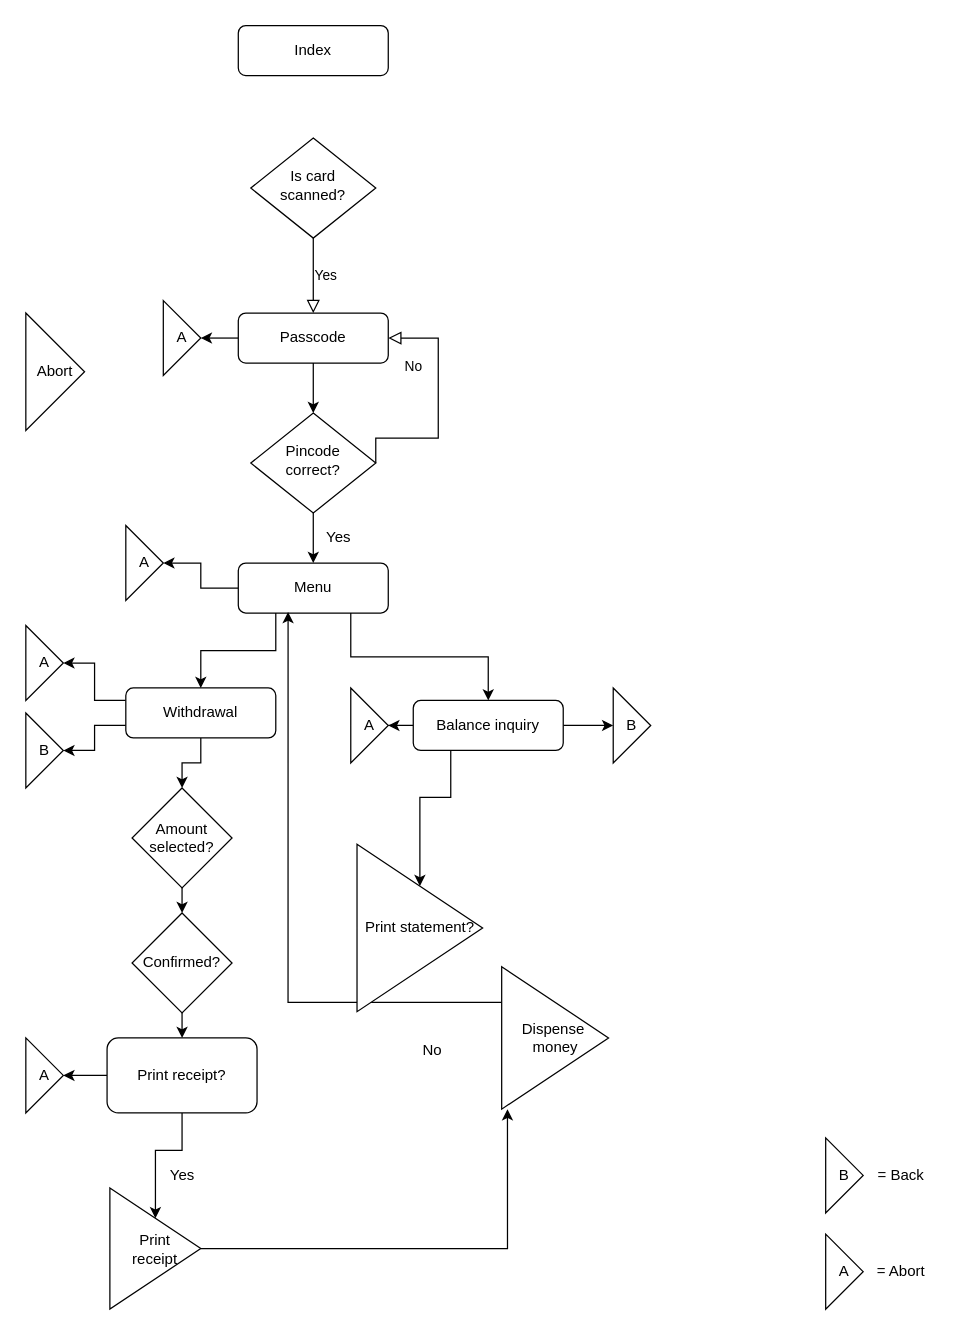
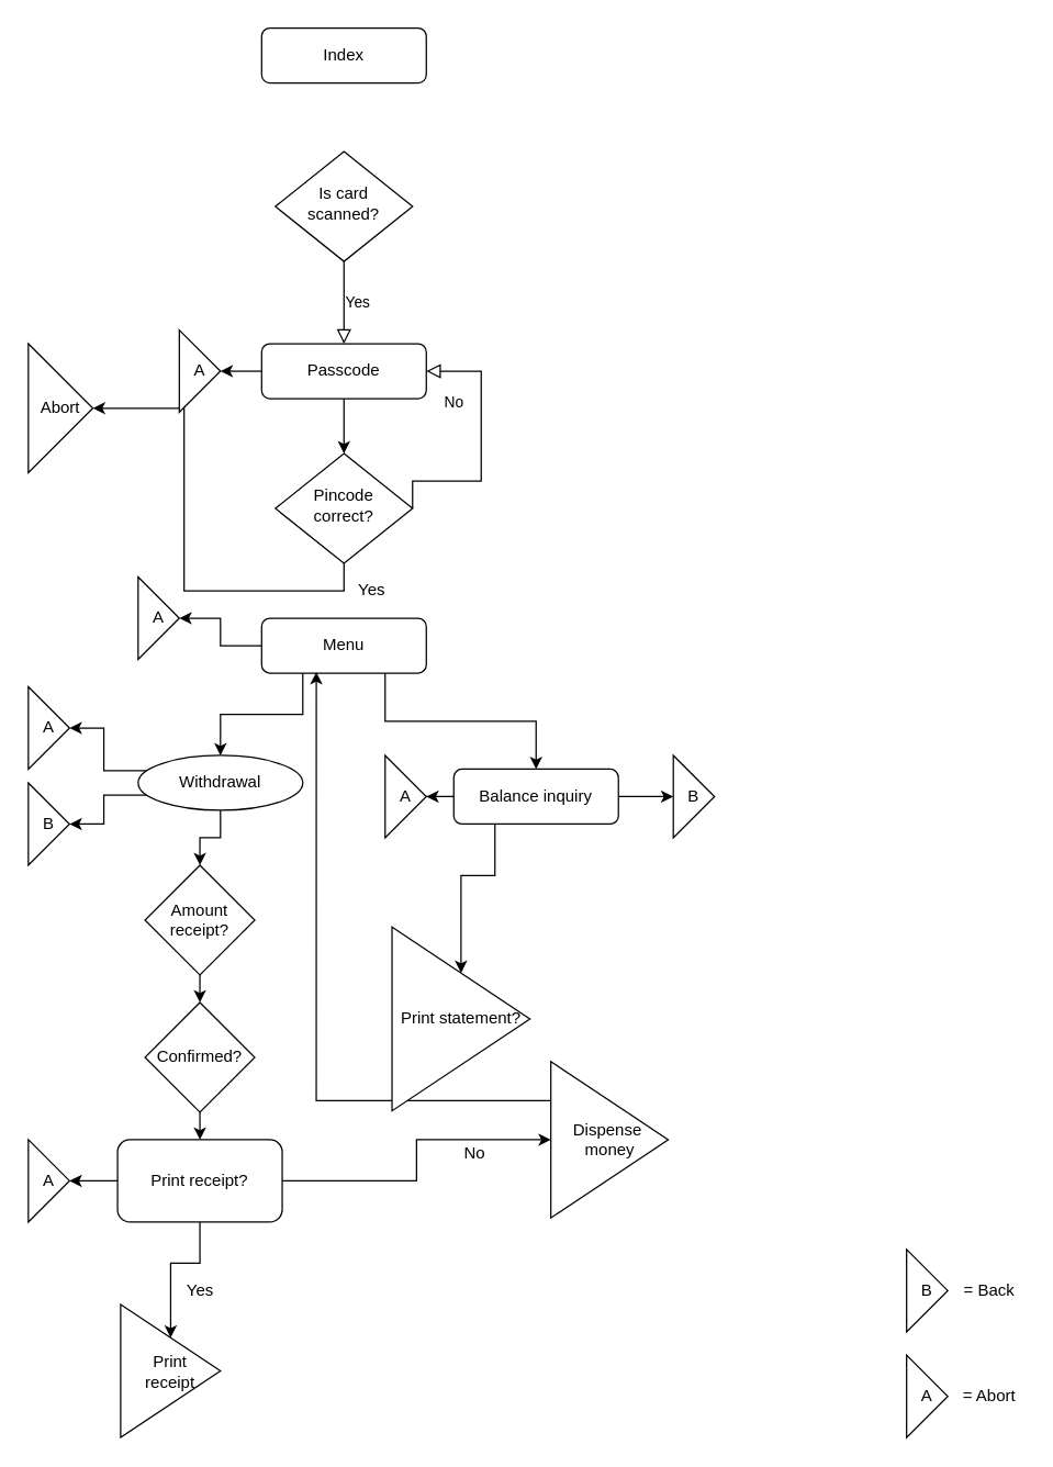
  <mxCell id="0" />
  <mxCell id="1" parent="0" />
  <mxCell id="2" value="Index" style="rounded=1;whiteSpace=wrap;html=1;fontSize=12;glass=0;strokeWidth=1;shadow=0;" parent="1" vertex="1"><mxGeometry x="190" y="20" width="120" height="40" as="geometry" /></mxCell>
  <mxCell id="3" value="Is card scanned?" style="rhombus;whiteSpace=wrap;html=1;shadow=0;fontFamily=Helvetica;fontSize=12;align=center;strokeWidth=1;spacing=6;spacingTop=-4;" parent="1" vertex="1"><mxGeometry x="200" y="110" width="100" height="80" as="geometry" /></mxCell>
  <mxCell id="4" value="No" style="rounded=0;html=1;jettySize=auto;orthogonalLoop=1;fontSize=11;endArrow=block;endFill=0;endSize=8;strokeWidth=1;shadow=0;labelBackgroundColor=none;edgeStyle=orthogonalEdgeStyle;exitX=1;exitY=0.5;exitDx=0;exitDy=0;entryX=1;entryY=0.5;entryDx=0;entryDy=0;" parent="1" source="14" target="12" edge="1"><mxGeometry x="0.333" y="20" relative="1" as="geometry"><mxPoint as="offset" /><mxPoint x="330" y="270" as="sourcePoint" /><mxPoint x="504" y="320" as="targetPoint" /><Array as="points"><mxPoint x="300" y="350" /><mxPoint x="350" y="350" /><mxPoint x="350" y="270" /></Array></mxGeometry></mxCell>
  <mxCell id="5" value="Yes" style="edgeStyle=orthogonalEdgeStyle;rounded=0;html=1;jettySize=auto;orthogonalLoop=1;fontSize=11;endArrow=block;endFill=0;endSize=8;strokeWidth=1;shadow=0;labelBackgroundColor=none;exitX=0.5;exitY=1;exitDx=0;exitDy=0;" parent="1" source="3" target="12" edge="1"><mxGeometry y="10" relative="1" as="geometry"><mxPoint as="offset" /><mxPoint x="280" y="290" as="sourcePoint" /></mxGeometry></mxCell>
  <mxCell id="6" style="edgeStyle=orthogonalEdgeStyle;rounded=0;orthogonalLoop=1;jettySize=auto;html=1;exitX=0.25;exitY=1;exitDx=0;exitDy=0;" parent="1" source="9" target="19" edge="1"><mxGeometry relative="1" as="geometry" /></mxCell>
  <mxCell id="7" style="edgeStyle=orthogonalEdgeStyle;rounded=0;orthogonalLoop=1;jettySize=auto;html=1;exitX=0.75;exitY=1;exitDx=0;exitDy=0;entryX=0.5;entryY=0;entryDx=0;entryDy=0;" parent="1" source="9" target="23" edge="1"><mxGeometry relative="1" as="geometry" /></mxCell>
  <mxCell id="8" style="edgeStyle=orthogonalEdgeStyle;rounded=0;orthogonalLoop=1;jettySize=auto;html=1;exitX=0;exitY=0.5;exitDx=0;exitDy=0;entryX=1;entryY=0.5;entryDx=0;entryDy=0;" edge="1" parent="1" source="9" target="28"><mxGeometry relative="1" as="geometry" /></mxCell>
  <mxCell id="9" value="Menu" style="rounded=1;whiteSpace=wrap;html=1;fontSize=12;glass=0;strokeWidth=1;shadow=0;" parent="1" vertex="1"><mxGeometry x="190" y="450" width="120" height="40" as="geometry" /></mxCell>
  <mxCell id="10" style="edgeStyle=orthogonalEdgeStyle;rounded=0;orthogonalLoop=1;jettySize=auto;html=1;exitX=0.5;exitY=1;exitDx=0;exitDy=0;entryX=0.5;entryY=0;entryDx=0;entryDy=0;" parent="1" source="12" target="14" edge="1"><mxGeometry relative="1" as="geometry" /></mxCell>
  <mxCell id="11" style="edgeStyle=orthogonalEdgeStyle;rounded=0;orthogonalLoop=1;jettySize=auto;html=1;exitX=0;exitY=0.5;exitDx=0;exitDy=0;entryX=1;entryY=0.5;entryDx=0;entryDy=0;" edge="1" parent="1" source="12" target="27"><mxGeometry relative="1" as="geometry" /></mxCell>
  <mxCell id="12" value="Passcode" style="rounded=1;whiteSpace=wrap;html=1;fontSize=12;glass=0;strokeWidth=1;shadow=0;" parent="1" vertex="1"><mxGeometry x="190" y="250" width="120" height="40" as="geometry" /></mxCell>
- <mxCell id="13" style="edgeStyle=orthogonalEdgeStyle;rounded=0;orthogonalLoop=1;jettySize=auto;html=1;exitX=0.5;exitY=1;exitDx=0;exitDy=0;entryX=0.5;entryY=0;entryDx=0;entryDy=0;" parent="1" source="14" target="9" edge="1"><mxGeometry relative="1" as="geometry" /></mxCell>
+ <mxCell id="13" style="edgeStyle=orthogonalEdgeStyle;rounded=0;orthogonalLoop=1;jettySize=auto;html=1;exitX=0.5;exitY=1;exitDx=0;exitDy=0;" parent="1" source="14" target="26" edge="1"><mxGeometry relative="1" as="geometry" /></mxCell>
  <mxCell id="14" value="Pincode correct?" style="rhombus;whiteSpace=wrap;html=1;shadow=0;fontFamily=Helvetica;fontSize=12;align=center;strokeWidth=1;spacing=6;spacingTop=-4;" parent="1" vertex="1"><mxGeometry x="200" y="330" width="100" height="80" as="geometry" /></mxCell>
  <mxCell id="15" value="Yes" style="text;html=1;align=center;verticalAlign=middle;resizable=0;points=[];autosize=1;" parent="1" vertex="1"><mxGeometry x="255" y="420" width="30" height="20" as="geometry" /></mxCell>
  <mxCell id="16" style="edgeStyle=orthogonalEdgeStyle;rounded=0;orthogonalLoop=1;jettySize=auto;html=1;entryX=1;entryY=0.5;entryDx=0;entryDy=0;exitX=0;exitY=0.25;exitDx=0;exitDy=0;" edge="1" parent="1" source="19" target="29"><mxGeometry relative="1" as="geometry"><mxPoint x="90" y="560" as="sourcePoint" /></mxGeometry></mxCell>
  <mxCell id="17" style="edgeStyle=orthogonalEdgeStyle;rounded=0;orthogonalLoop=1;jettySize=auto;html=1;exitX=0.5;exitY=1;exitDx=0;exitDy=0;" edge="1" parent="1" source="19" target="36"><mxGeometry relative="1" as="geometry" /></mxCell>
  <mxCell id="18" style="edgeStyle=orthogonalEdgeStyle;rounded=0;orthogonalLoop=1;jettySize=auto;html=1;exitX=0;exitY=0.75;exitDx=0;exitDy=0;entryX=1;entryY=0.5;entryDx=0;entryDy=0;" edge="1" parent="1" source="19" target="50"><mxGeometry relative="1" as="geometry" /></mxCell>
- <mxCell id="19" value="Withdrawal" style="rounded=1;whiteSpace=wrap;html=1;fontSize=12;glass=0;strokeWidth=1;shadow=0;" parent="1" vertex="1"><mxGeometry x="100" y="550" width="120" height="40" as="geometry" /></mxCell>
+ <mxCell id="19" value="Withdrawal" style="ellipse;whiteSpace=wrap;html=1;fontSize=12;glass=0;strokeWidth=1;shadow=0;" parent="1" vertex="1"><mxGeometry x="100" y="550" width="120" height="40" as="geometry" /></mxCell>
  <mxCell id="20" style="edgeStyle=orthogonalEdgeStyle;rounded=0;orthogonalLoop=1;jettySize=auto;html=1;exitX=0;exitY=0.5;exitDx=0;exitDy=0;" edge="1" parent="1" source="23" target="30"><mxGeometry relative="1" as="geometry" /></mxCell>
  <mxCell id="21" style="edgeStyle=orthogonalEdgeStyle;rounded=0;orthogonalLoop=1;jettySize=auto;html=1;exitX=0.25;exitY=1;exitDx=0;exitDy=0;" edge="1" parent="1" source="23" target="46"><mxGeometry relative="1" as="geometry"><mxPoint x="375.5" y="652.581" as="targetPoint" /></mxGeometry></mxCell>
  <mxCell id="22" style="edgeStyle=orthogonalEdgeStyle;rounded=0;orthogonalLoop=1;jettySize=auto;html=1;exitX=1;exitY=0.5;exitDx=0;exitDy=0;entryX=0;entryY=0.5;entryDx=0;entryDy=0;" edge="1" parent="1" source="23" target="49"><mxGeometry relative="1" as="geometry" /></mxCell>
  <mxCell id="23" value="Balance inquiry" style="rounded=1;whiteSpace=wrap;html=1;fontSize=12;glass=0;strokeWidth=1;shadow=0;" parent="1" vertex="1"><mxGeometry x="330" y="560" width="120" height="40" as="geometry" /></mxCell>
  <mxCell id="24" value="A" style="triangle;whiteSpace=wrap;html=1;" vertex="1" parent="1"><mxGeometry x="660" y="987" width="30" height="60" as="geometry" /></mxCell>
  <mxCell id="25" value="= Abort" style="text;html=1;align=center;verticalAlign=middle;resizable=0;points=[];autosize=1;" vertex="1" parent="1"><mxGeometry x="695" y="1007" width="50" height="20" as="geometry" /></mxCell>
  <mxCell id="26" value="Abort" style="triangle;whiteSpace=wrap;html=1;" vertex="1" parent="1"><mxGeometry x="20" y="250" width="47" height="94" as="geometry" /></mxCell>
  <mxCell id="27" value="A" style="triangle;whiteSpace=wrap;html=1;" vertex="1" parent="1"><mxGeometry x="130" y="240" width="30" height="60" as="geometry" /></mxCell>
  <mxCell id="28" value="A" style="triangle;whiteSpace=wrap;html=1;" vertex="1" parent="1"><mxGeometry x="100" y="420" width="30" height="60" as="geometry" /></mxCell>
  <mxCell id="29" value="A" style="triangle;whiteSpace=wrap;html=1;" vertex="1" parent="1"><mxGeometry x="20" y="500" width="30" height="60" as="geometry" /></mxCell>
  <mxCell id="30" value="A" style="triangle;whiteSpace=wrap;html=1;" vertex="1" parent="1"><mxGeometry x="280" y="550" width="30" height="60" as="geometry" /></mxCell>
  <mxCell id="31" style="edgeStyle=orthogonalEdgeStyle;rounded=0;orthogonalLoop=1;jettySize=auto;html=1;exitX=0.5;exitY=1;exitDx=0;exitDy=0;" edge="1" parent="1" source="34" target="42"><mxGeometry relative="1" as="geometry"><mxPoint x="150" y="920" as="targetPoint" /></mxGeometry></mxCell>
+ <mxCell id="32" style="edgeStyle=orthogonalEdgeStyle;rounded=0;orthogonalLoop=1;jettySize=auto;html=1;exitX=1;exitY=0.5;exitDx=0;exitDy=0;entryX=0;entryY=0.5;entryDx=0;entryDy=0;" edge="1" parent="1" source="34" target="40"><mxGeometry relative="1" as="geometry"><mxPoint x="300" y="810" as="targetPoint" /></mxGeometry></mxCell>
  <mxCell id="33" style="edgeStyle=orthogonalEdgeStyle;rounded=0;orthogonalLoop=1;jettySize=auto;html=1;exitX=0;exitY=0.5;exitDx=0;exitDy=0;entryX=1;entryY=0.5;entryDx=0;entryDy=0;" edge="1" parent="1" source="34" target="45"><mxGeometry relative="1" as="geometry"><mxPoint x="60" y="860" as="targetPoint" /></mxGeometry></mxCell>
  <mxCell id="34" value="Print receipt?" style="rounded=1;whiteSpace=wrap;html=1;" vertex="1" parent="1"><mxGeometry x="85" y="830" width="120" height="60" as="geometry" /></mxCell>
  <mxCell id="35" style="edgeStyle=orthogonalEdgeStyle;rounded=0;orthogonalLoop=1;jettySize=auto;html=1;exitX=0.5;exitY=1;exitDx=0;exitDy=0;entryX=0.5;entryY=0;entryDx=0;entryDy=0;" edge="1" parent="1" source="36" target="44"><mxGeometry relative="1" as="geometry" /></mxCell>
- <mxCell id="36" value="Amount&lt;br&gt;selected?" style="rhombus;whiteSpace=wrap;html=1;" vertex="1" parent="1"><mxGeometry x="105" y="630" width="80" height="80" as="geometry" /></mxCell>
+ <mxCell id="36" value="Amount&lt;br&gt;receipt?" style="rhombus;whiteSpace=wrap;html=1;" vertex="1" parent="1"><mxGeometry x="105" y="630" width="80" height="80" as="geometry" /></mxCell>
  <mxCell id="37" value="Yes" style="text;html=1;align=center;verticalAlign=middle;resizable=0;points=[];autosize=1;" vertex="1" parent="1"><mxGeometry x="130" y="930" width="30" height="20" as="geometry" /></mxCell>
  <mxCell id="38" value="No" style="text;html=1;align=center;verticalAlign=middle;resizable=0;points=[];autosize=1;" vertex="1" parent="1"><mxGeometry x="330" y="830" width="30" height="20" as="geometry" /></mxCell>
  <mxCell id="39" style="edgeStyle=orthogonalEdgeStyle;rounded=0;orthogonalLoop=1;jettySize=auto;html=1;exitX=0;exitY=0.25;exitDx=0;exitDy=0;entryX=0.332;entryY=0.98;entryDx=0;entryDy=0;entryPerimeter=0;" edge="1" parent="1" source="40" target="9"><mxGeometry relative="1" as="geometry" /></mxCell>
  <mxCell id="40" value="Dispense&amp;nbsp;&lt;br&gt;money" style="triangle;whiteSpace=wrap;html=1;" vertex="1" parent="1"><mxGeometry x="400.75" y="773" width="85.5" height="114" as="geometry" /></mxCell>
- <mxCell id="41" style="edgeStyle=orthogonalEdgeStyle;rounded=0;orthogonalLoop=1;jettySize=auto;html=1;exitX=1;exitY=0.5;exitDx=0;exitDy=0;entryX=0.054;entryY=1;entryDx=0;entryDy=0;entryPerimeter=0;" edge="1" parent="1" source="42" target="40"><mxGeometry relative="1" as="geometry"><mxPoint x="300" y="870" as="targetPoint" /></mxGeometry></mxCell>
  <mxCell id="42" value="Print&lt;br&gt;receipt" style="triangle;whiteSpace=wrap;html=1;" vertex="1" parent="1"><mxGeometry x="87.25" y="950" width="72.75" height="97" as="geometry" /></mxCell>
  <mxCell id="43" style="edgeStyle=orthogonalEdgeStyle;rounded=0;orthogonalLoop=1;jettySize=auto;html=1;exitX=0.5;exitY=1;exitDx=0;exitDy=0;entryX=0.5;entryY=0;entryDx=0;entryDy=0;" edge="1" parent="1" source="44" target="34"><mxGeometry relative="1" as="geometry" /></mxCell>
  <mxCell id="44" value="Confirmed?" style="rhombus;whiteSpace=wrap;html=1;" vertex="1" parent="1"><mxGeometry x="105" y="730" width="80" height="80" as="geometry" /></mxCell>
  <mxCell id="45" value="A" style="triangle;whiteSpace=wrap;html=1;" vertex="1" parent="1"><mxGeometry x="20" y="830" width="30" height="60" as="geometry" /></mxCell>
  <mxCell id="46" value="Print statement?" style="triangle;whiteSpace=wrap;html=1;" vertex="1" parent="1"><mxGeometry x="285" y="675" width="100.5" height="134" as="geometry" /></mxCell>
  <mxCell id="47" value="B" style="triangle;whiteSpace=wrap;html=1;" vertex="1" parent="1"><mxGeometry x="660" y="910" width="30" height="60" as="geometry" /></mxCell>
  <mxCell id="48" value="= Back" style="text;html=1;align=center;verticalAlign=middle;resizable=0;points=[];autosize=1;" vertex="1" parent="1"><mxGeometry x="695" y="930" width="50" height="20" as="geometry" /></mxCell>
  <mxCell id="49" value="B" style="triangle;whiteSpace=wrap;html=1;" vertex="1" parent="1"><mxGeometry x="490" y="550" width="30" height="60" as="geometry" /></mxCell>
  <mxCell id="50" value="B" style="triangle;whiteSpace=wrap;html=1;" vertex="1" parent="1"><mxGeometry x="20" y="570" width="30" height="60" as="geometry" /></mxCell>
